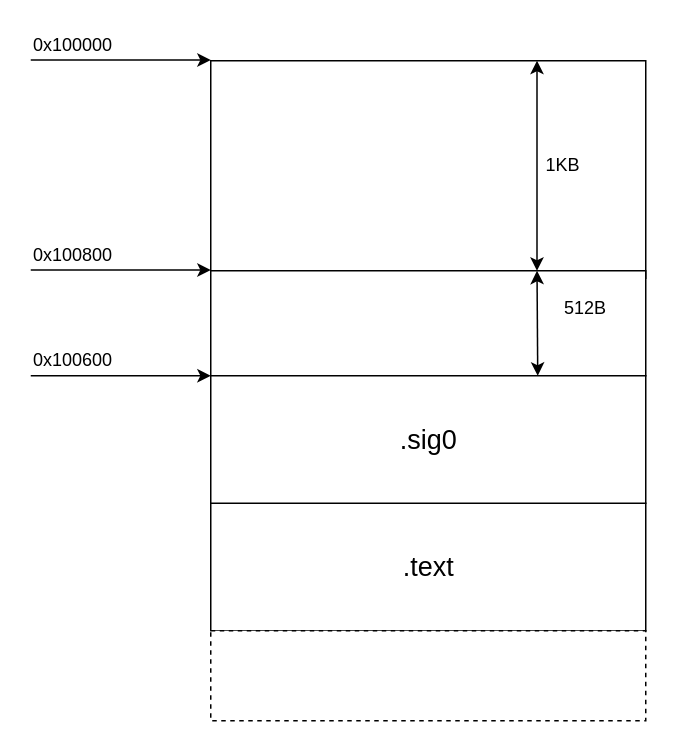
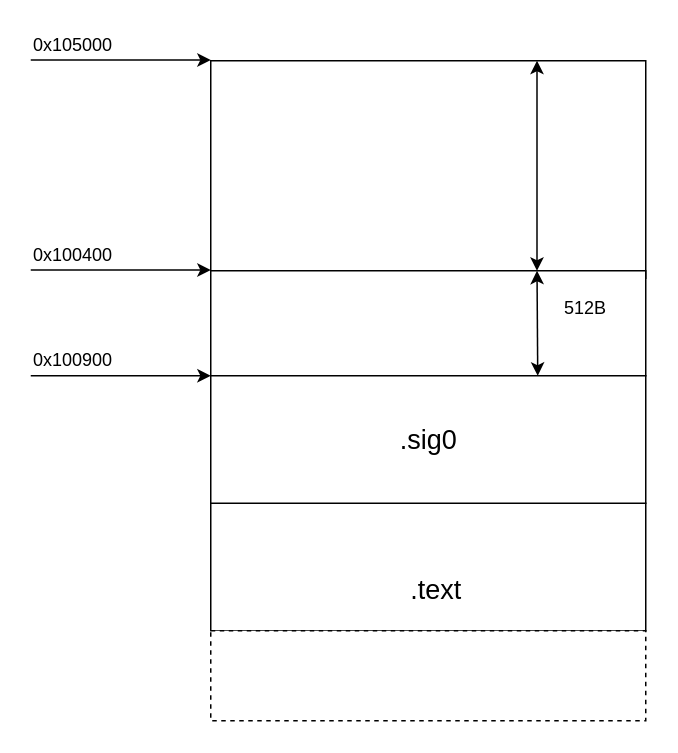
  <mxCell id="0" />
  <mxCell id="1" parent="0" />
  <mxCell id="2" value="" style="rounded=0;whiteSpace=wrap;html=1;" vertex="1" parent="1"><mxGeometry x="140" y="40" width="290" height="145" as="geometry" /></mxCell>
  <mxCell id="3" value="" style="rounded=0;whiteSpace=wrap;html=1;" vertex="1" parent="1"><mxGeometry x="140" y="180" width="290" height="70" as="geometry" /></mxCell>
  <mxCell id="4" value="" style="rounded=0;whiteSpace=wrap;html=1;perimeterSpacing=0;strokeWidth=1;fillColor=#ffffff;glass=0;comic=0;shadow=0;" vertex="1" parent="1"><mxGeometry x="140" y="335" width="290" height="85" as="geometry" /></mxCell>
  <mxCell id="5" value="" style="endArrow=classic;html=1;" edge="1" parent="1"><mxGeometry width="50" height="50" relative="1" as="geometry"><mxPoint x="20" y="39.5" as="sourcePoint" /><mxPoint x="140" y="39.5" as="targetPoint" /></mxGeometry></mxCell>
  <mxCell id="6" value="" style="endArrow=classic;html=1;" edge="1" parent="1"><mxGeometry width="50" height="50" relative="1" as="geometry"><mxPoint x="20" y="179.5" as="sourcePoint" /><mxPoint x="140" y="179.5" as="targetPoint" /></mxGeometry></mxCell>
  <mxCell id="7" value="" style="endArrow=classic;html=1;" edge="1" parent="1"><mxGeometry width="50" height="50" relative="1" as="geometry"><mxPoint x="20" y="250" as="sourcePoint" /><mxPoint x="140" y="250" as="targetPoint" /></mxGeometry></mxCell>
  <mxCell id="8" value="" style="endArrow=classic;startArrow=classic;html=1;exitX=0.75;exitY=0;exitDx=0;exitDy=0;entryX=0.75;entryY=0;entryDx=0;entryDy=0;" edge="1" parent="1" source="3" target="2"><mxGeometry width="50" height="50" relative="1" as="geometry"><mxPoint x="350" y="90" as="sourcePoint" /><mxPoint x="400" y="40" as="targetPoint" /></mxGeometry></mxCell>
  <mxCell id="9" value="" style="endArrow=classic;startArrow=classic;html=1;entryX=0.75;entryY=0;entryDx=0;entryDy=0;" edge="1" parent="1" target="3"><mxGeometry width="50" height="50" relative="1" as="geometry"><mxPoint x="358" y="250" as="sourcePoint" /><mxPoint x="360" y="190" as="targetPoint" /></mxGeometry></mxCell>
- <mxCell id="10" value="0x100000" style="text;html=1;strokeColor=none;fillColor=none;align=left;verticalAlign=middle;whiteSpace=wrap;rounded=0;" vertex="1" parent="1"><mxGeometry x="20" y="20" width="110" height="20" as="geometry" /></mxCell>
- <mxCell id="11" value="0x100800" style="text;html=1;strokeColor=none;fillColor=none;align=left;verticalAlign=middle;whiteSpace=wrap;rounded=0;" vertex="1" parent="1"><mxGeometry x="20" y="160" width="110" height="20" as="geometry" /></mxCell>
- <mxCell id="12" value="0x100600" style="text;html=1;strokeColor=none;fillColor=none;align=left;verticalAlign=middle;whiteSpace=wrap;rounded=0;" vertex="1" parent="1"><mxGeometry x="20" y="230" width="110" height="20" as="geometry" /></mxCell>
- <mxCell id="13" value="&lt;font style=&quot;font-size: 18px&quot;&gt;.text&lt;/font&gt;" style="text;html=1;strokeColor=none;fillColor=none;align=center;verticalAlign=middle;whiteSpace=wrap;rounded=0;" vertex="1" parent="1"><mxGeometry x="217.5" y="367.5" width="135" height="20" as="geometry" /></mxCell>
- <mxCell id="14" value="1KB" style="text;html=1;strokeColor=none;fillColor=none;align=center;verticalAlign=middle;whiteSpace=wrap;rounded=0;" vertex="1" parent="1"><mxGeometry x="360" y="100" width="30" height="20" as="geometry" /></mxCell>
+ <mxCell id="10" value="0x105000" style="text;html=1;strokeColor=none;fillColor=none;align=left;verticalAlign=middle;whiteSpace=wrap;rounded=0;" vertex="1" parent="1"><mxGeometry x="20" y="20" width="110" height="20" as="geometry" /></mxCell>
+ <mxCell id="11" value="0x100400" style="text;html=1;strokeColor=none;fillColor=none;align=left;verticalAlign=middle;whiteSpace=wrap;rounded=0;" vertex="1" parent="1"><mxGeometry x="20" y="160" width="110" height="20" as="geometry" /></mxCell>
+ <mxCell id="12" value="0x100900" style="text;html=1;strokeColor=none;fillColor=none;align=left;verticalAlign=middle;whiteSpace=wrap;rounded=0;" vertex="1" parent="1"><mxGeometry x="20" y="230" width="110" height="20" as="geometry" /></mxCell>
+ <mxCell id="13" value="&lt;font style=&quot;font-size: 18px&quot;&gt;.text&lt;/font&gt;" style="text;html=1;strokeColor=none;fillColor=none;align=center;verticalAlign=middle;whiteSpace=wrap;rounded=0;" vertex="1" parent="1"><mxGeometry x="222.5" y="382.5" width="135" height="20" as="geometry" /></mxCell>
  <mxCell id="15" value="512B" style="text;html=1;strokeColor=none;fillColor=none;align=center;verticalAlign=middle;whiteSpace=wrap;rounded=0;" vertex="1" parent="1"><mxGeometry x="370" y="195" width="40" height="20" as="geometry" /></mxCell>
  <mxCell id="16" value="" style="rounded=0;whiteSpace=wrap;html=1;shadow=0;glass=0;dashed=1;comic=0;strokeColor=#000000;strokeWidth=1;fillColor=#ffffff;" vertex="1" parent="1"><mxGeometry x="140" y="420" width="290" height="60" as="geometry" /></mxCell>
  <mxCell id="17" value="" style="rounded=0;whiteSpace=wrap;html=1;perimeterSpacing=0;strokeWidth=1;fillColor=#ffffff;glass=0;comic=0;shadow=0;" vertex="1" parent="1"><mxGeometry x="140" y="250" width="290" height="85" as="geometry" /></mxCell>
  <mxCell id="18" value="&lt;font style=&quot;font-size: 18px&quot;&gt;.sig0&lt;/font&gt;" style="text;html=1;strokeColor=none;fillColor=none;align=center;verticalAlign=middle;whiteSpace=wrap;rounded=0;" vertex="1" parent="1"><mxGeometry x="217.5" y="282.5" width="135" height="20" as="geometry" /></mxCell>
